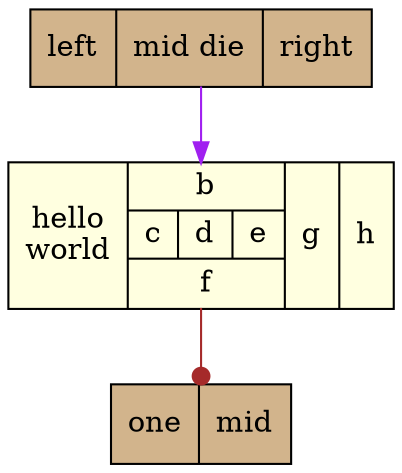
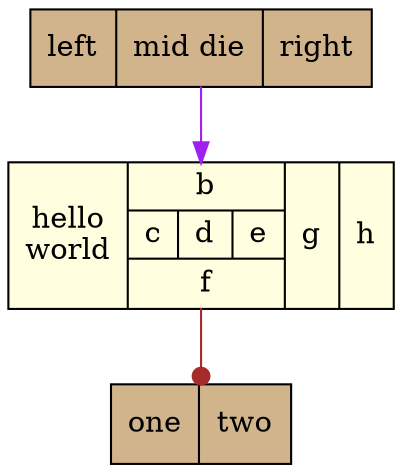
  digraph {
    node [fillcolor=tan shape=record style=filled]
    n1 [label="<f0> left|<f1> mid\ die|<f2> right"]
    n2 [fillcolor=lightyellow label="hello\nworld |{b|{c|<here> d|e}|f}|g|h"]
-   n3 [label="<c0> one|<f1> mid"]
+   n3 [label="<c0> one|<f1> two"]
    n1 -> n2 [arrowhead=normal color=purple]
    n2 -> n3 [arrowhead=dot color=brown]
  }
